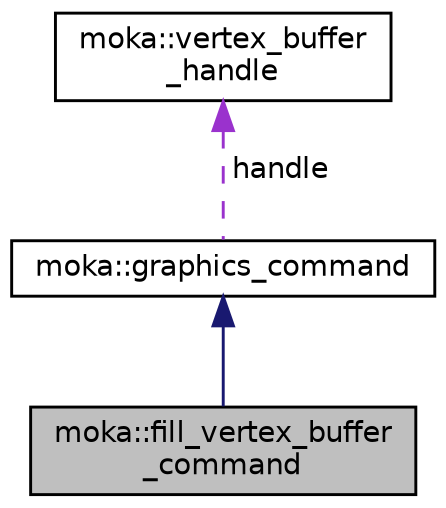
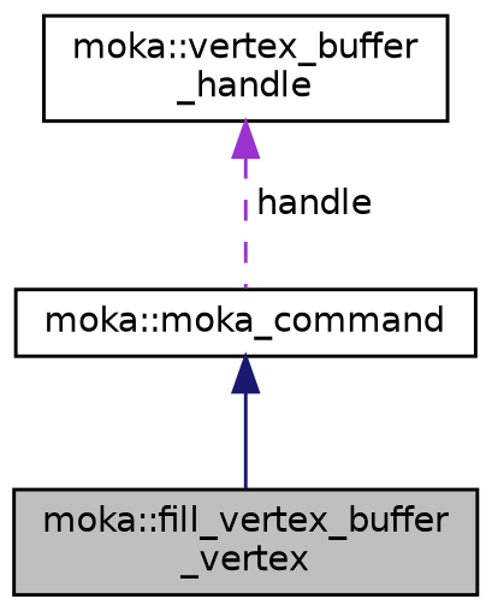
  digraph {
    node [color=black fillcolor=white fontname=Helvetica fontsize=10 shape=record style=filled]
    edge [dir=back fontname=Helvetica fontsize=10 labelfontname=Helvetica labelfontsize=10]
-   n1 [fillcolor=grey75 fontcolor=black height=0.2 label="moka::fill_vertex_buffer\l_command" width=0.4]
-   n2 [height=0.2 label="moka::graphics_command" width=0.4]
+   n1 [fillcolor=grey75 fontcolor=black height=0.2 label="moka::fill_vertex_buffer\l_vertex" width=0.4]
+   n2 [height=0.2 label="moka::moka_command" width=0.4]
    n3 [height=0.2 label="moka::vertex_buffer\l_handle" width=0.4]
    n2 -> n1 [color=midnightblue style=solid]
    n3 -> n2 [color=darkorchid3 label=" handle" style=dashed]
  }
